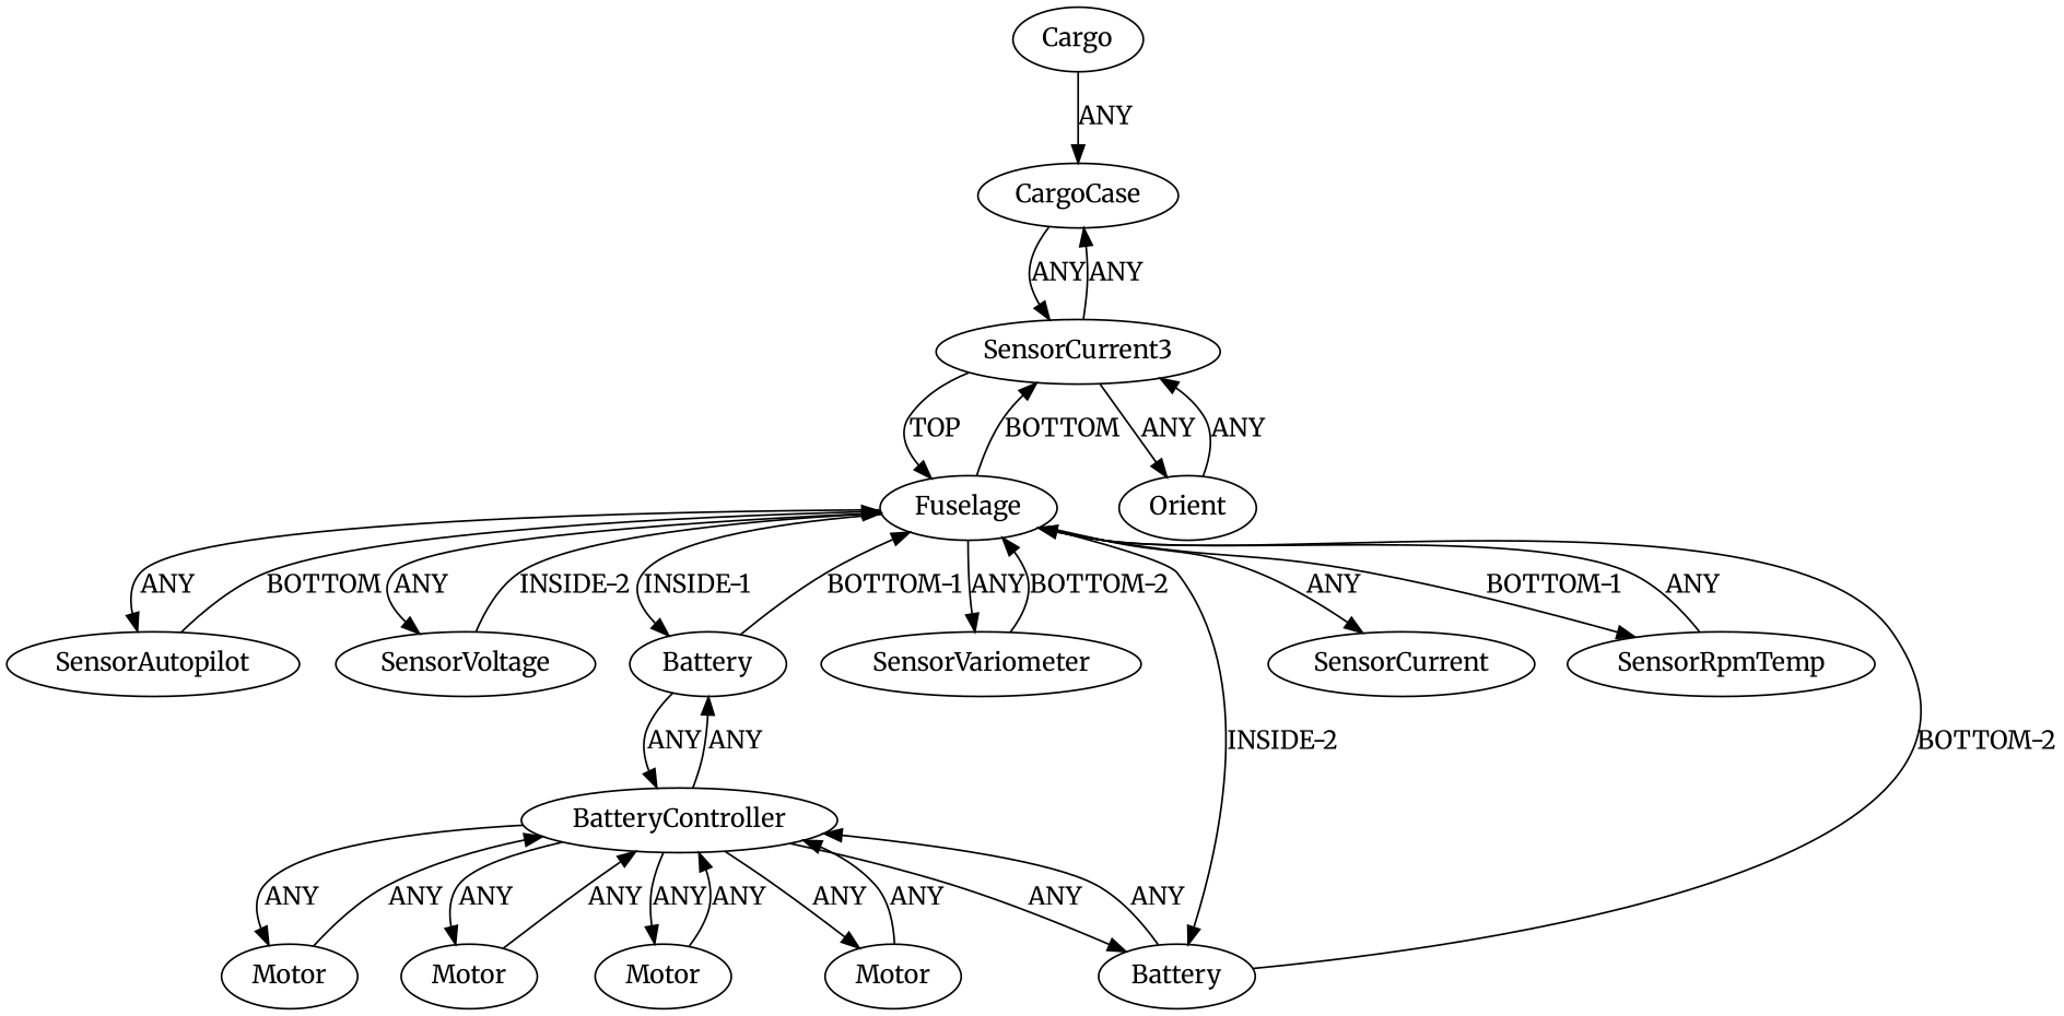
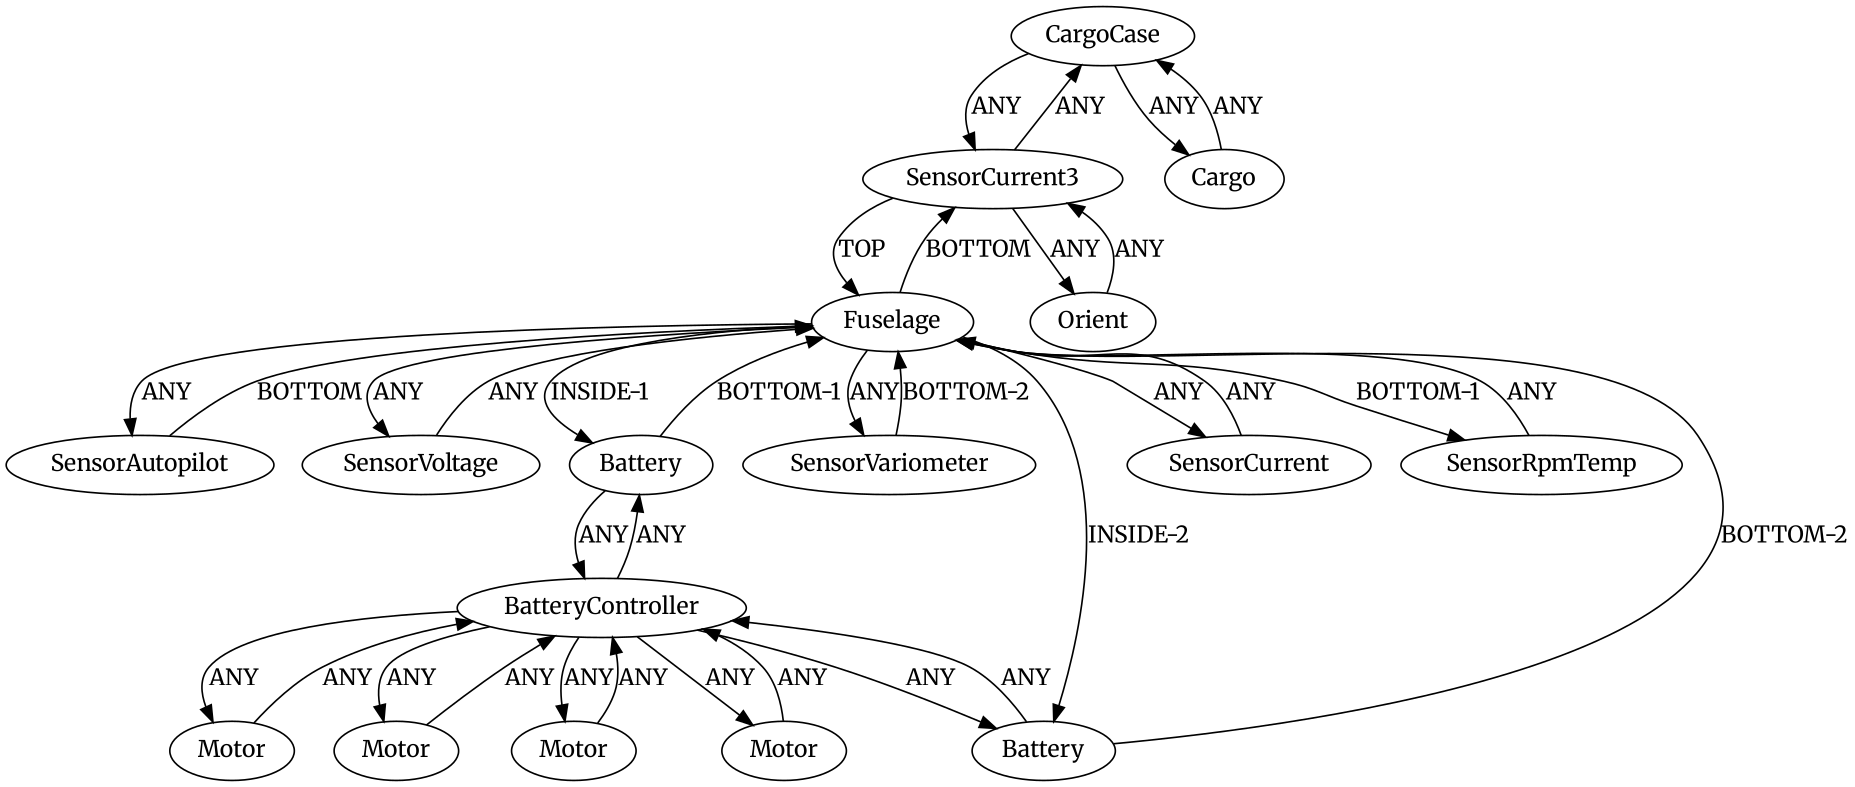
  digraph {
    fontname=Merriweather
    node [fontname=Merriweather]
    edge [fontname=Merriweather]
    n1 [instance=CargoCase_instance_1 label=CargoCase]
    n2 [instance=Hub3_instance_4 label=SensorCurrent3]
    n3 [instance=Cargo_instance_1 label=Cargo]
    n4 [instance=Fuselage_instance_1 label=Fuselage]
    n5 [instance=Orient label=Orient]
    n6 [instance=SensorAutopilot_instance_1 label=SensorAutopilot]
    n7 [instance=SensorVoltage_instance_1 label=SensorVoltage]
    n8 [instance=Battery_instance_1 label=Battery]
    n9 [instance=SensorVariometer_instance_1 label=SensorVariometer]
    n10 [instance=Battery_instance_2 label=Battery]
    n11 [instance=SensorCurrent_instance_1 label=SensorCurrent]
    n12 [instance=SensorRpmTemp_instance_1 label=SensorRpmTemp]
    n13 [instance=BatteryController_instance_1 label=BatteryController]
    n14 [instance=Motor_instance_1 label=Motor]
    n15 [instance=Motor_instance_2 label=Motor]
    n16 [instance=Motor_instance_3 label=Motor]
    n17 [instance=Motor_instance_4 label=Motor]
    n1 -> n2 [label=ANY]
+   n1 -> n3 [label=ANY]
    n2 -> n1 [label=ANY]
    n2 -> n4 [label=TOP]
    n2 -> n5 [label=ANY]
    n3 -> n1 [label=ANY]
    n4 -> n2 [label=BOTTOM]
    n4 -> n6 [label=ANY]
    n4 -> n7 [label=ANY]
    n4 -> n8 [label="INSIDE-1"]
    n4 -> n9 [label=ANY]
    n4 -> n10 [label="INSIDE-2"]
    n4 -> n11 [label=ANY]
    n4 -> n12 [label="BOTTOM-1"]
    n5 -> n2 [label=ANY]
    n6 -> n4 [label=BOTTOM]
-   n7 -> n4 [label="INSIDE-2"]
+   n7 -> n4 [label=ANY]
    n8 -> n4 [label="BOTTOM-1"]
    n8 -> n13 [label=ANY]
    n9 -> n4 [label="BOTTOM-2"]
    n10 -> n4 [label="BOTTOM-2"]
    n10 -> n13 [label=ANY]
+   n11 -> n4 [label=ANY]
    n12 -> n4 [label=ANY]
    n13 -> n8 [label=ANY]
    n13 -> n10 [label=ANY]
    n13 -> n14 [label=ANY]
    n13 -> n15 [label=ANY]
    n13 -> n16 [label=ANY]
    n13 -> n17 [label=ANY]
    n14 -> n13 [label=ANY]
    n15 -> n13 [label=ANY]
    n16 -> n13 [label=ANY]
    n17 -> n13 [label=ANY]
  }
